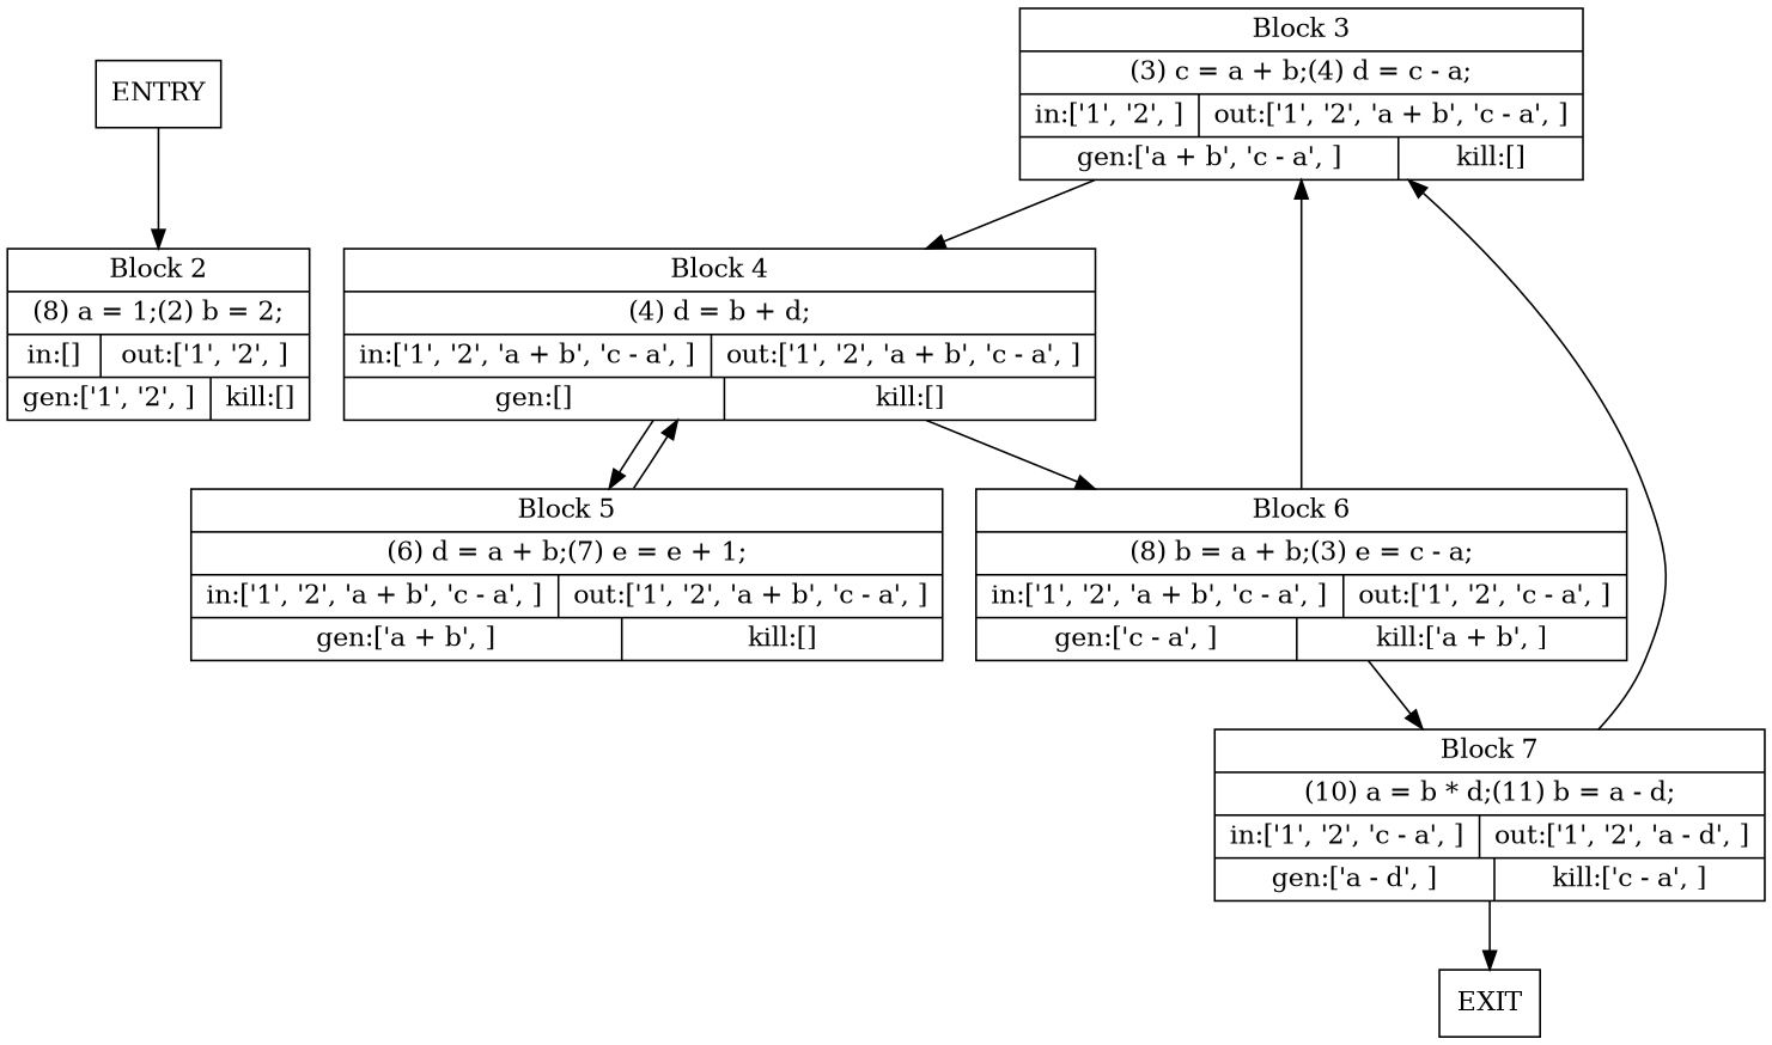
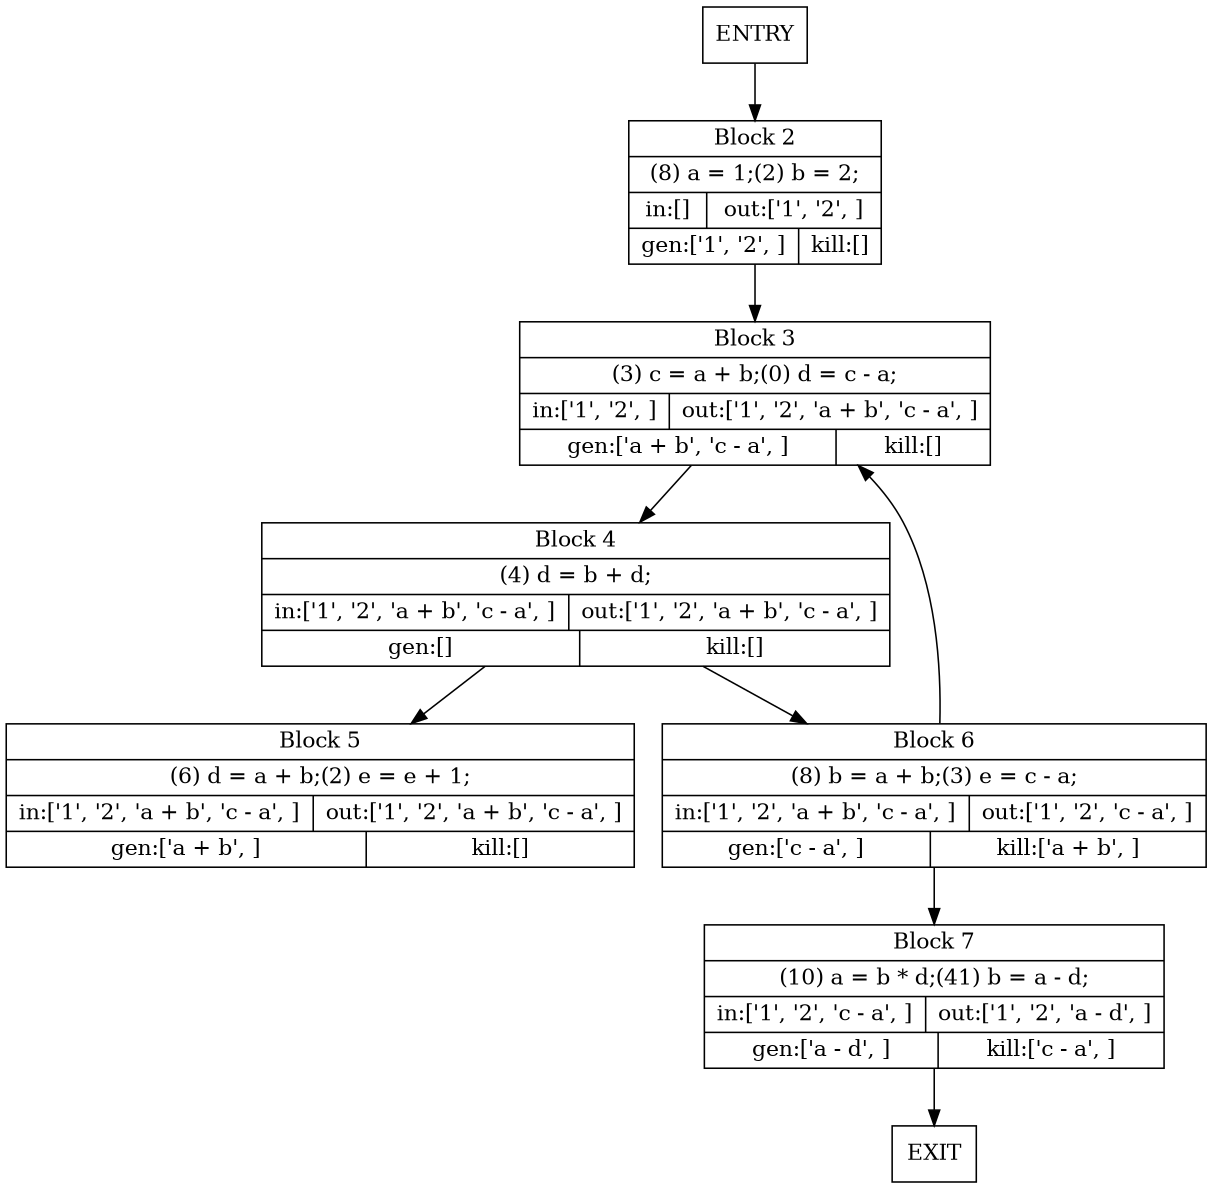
  digraph {
    node [shape=record]
    n1 [label=ENTRY]
    n2 [label=<{Block 2|(8) a = 1;(2) b = 2;|{in:[]|out:['1', '2', ]}|{gen:['1', '2', ]|kill:[]}}>]
-   n3 [label=<{Block 3|(3) c = a + b;(4) d = c - a;|{in:['1', '2', ]|out:['1', '2', 'a + b', 'c - a', ]}|{gen:['a + b', 'c - a', ]|kill:[]}}>]
+   n3 [label=<{Block 3|(3) c = a + b;(0) d = c - a;|{in:['1', '2', ]|out:['1', '2', 'a + b', 'c - a', ]}|{gen:['a + b', 'c - a', ]|kill:[]}}>]
    n4 [label=EXIT]
    n5 [label=<{Block 4|(4) d = b + d;|{in:['1', '2', 'a + b', 'c - a', ]|out:['1', '2', 'a + b', 'c - a', ]}|{gen:[]|kill:[]}}>]
-   n6 [label=<{Block 5|(6) d = a + b;(7) e = e + 1;|{in:['1', '2', 'a + b', 'c - a', ]|out:['1', '2', 'a + b', 'c - a', ]}|{gen:['a + b', ]|kill:[]}}>]
+   n6 [label=<{Block 5|(6) d = a + b;(2) e = e + 1;|{in:['1', '2', 'a + b', 'c - a', ]|out:['1', '2', 'a + b', 'c - a', ]}|{gen:['a + b', ]|kill:[]}}>]
    n7 [label=<{Block 6|(8) b = a + b;(3) e = c - a;|{in:['1', '2', 'a + b', 'c - a', ]|out:['1', '2', 'c - a', ]}|{gen:['c - a', ]|kill:['a + b', ]}}>]
-   n8 [label=<{Block 7|(10) a = b * d;(11) b = a - d;|{in:['1', '2', 'c - a', ]|out:['1', '2', 'a - d', ]}|{gen:['a - d', ]|kill:['c - a', ]}}>]
+   n8 [label=<{Block 7|(10) a = b * d;(41) b = a - d;|{in:['1', '2', 'c - a', ]|out:['1', '2', 'a - d', ]}|{gen:['a - d', ]|kill:['c - a', ]}}>]
    n1 -> n2
-   n8 -> n3
+   n2 -> n3
    n3 -> n5
    n5 -> n6
    n5 -> n7
-   n6 -> n5
    n7 -> n3
    n7 -> n8
    n8 -> n4
  }
